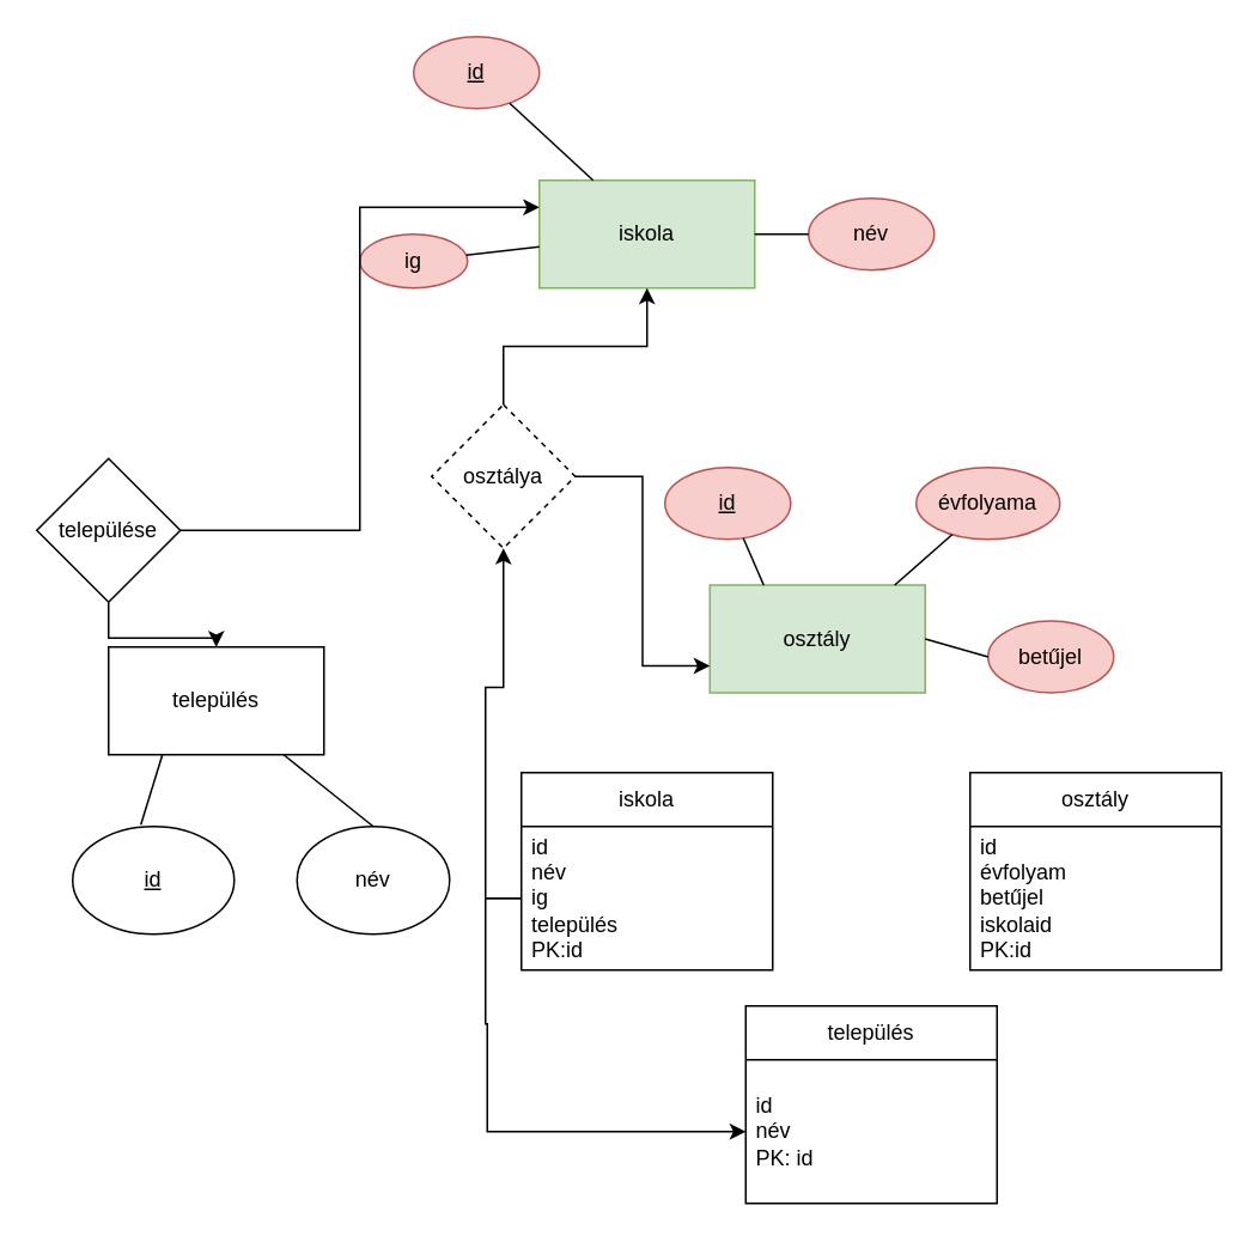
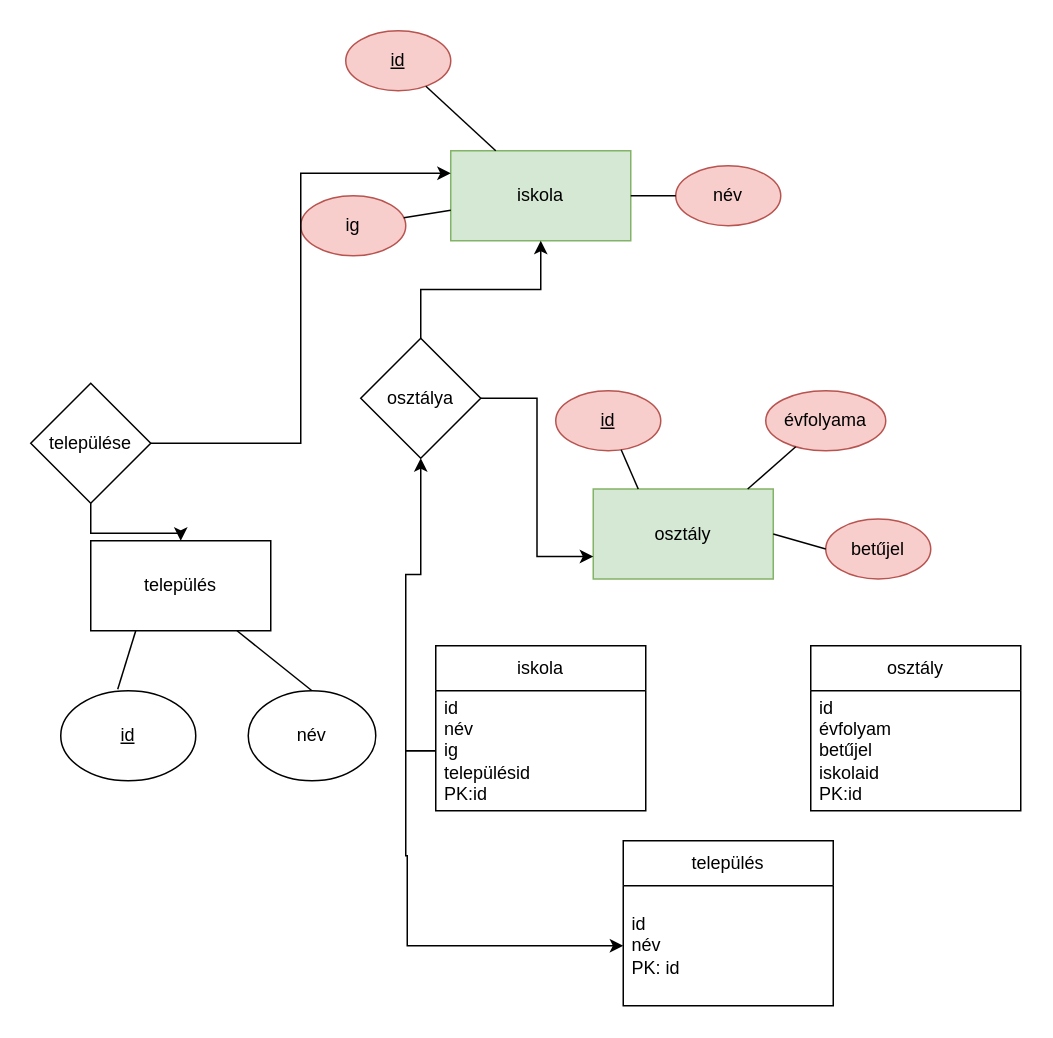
  <mxCell id="0" />
  <mxCell id="1" parent="0" />
  <mxCell id="2" value="iskola" style="rounded=0;whiteSpace=wrap;html=1;fillColor=#d5e8d4;strokeColor=#82b366;" parent="1" vertex="1"><mxGeometry x="300" y="100" width="120" height="60" as="geometry" /></mxCell>
  <mxCell id="3" value="név" style="ellipse;whiteSpace=wrap;html=1;fillColor=#f8cecc;strokeColor=#b85450;" parent="1" vertex="1"><mxGeometry x="450" y="110" width="70" height="40" as="geometry" /></mxCell>
- <mxCell id="4" value="ig" style="ellipse;whiteSpace=wrap;html=1;fillColor=#f8cecc;strokeColor=#b85450;" parent="1" vertex="1"><mxGeometry x="200" y="130" width="60" height="30" as="geometry" /></mxCell>
+ <mxCell id="4" value="ig" style="ellipse;whiteSpace=wrap;html=1;fillColor=#f8cecc;strokeColor=#b85450;" parent="1" vertex="1"><mxGeometry x="200" y="130" width="70" height="40" as="geometry" /></mxCell>
  <mxCell id="5" value="&lt;u&gt;id&lt;/u&gt;" style="ellipse;whiteSpace=wrap;html=1;fillColor=#f8cecc;strokeColor=#b85450;" parent="1" vertex="1"><mxGeometry x="230" y="20" width="70" height="40" as="geometry" /></mxCell>
  <mxCell id="6" value="" style="endArrow=none;html=1;rounded=0;" parent="1" source="2" target="4" edge="1"><mxGeometry width="50" height="50" relative="1" as="geometry"><mxPoint x="340" y="150" as="sourcePoint" /><mxPoint x="390" y="100" as="targetPoint" /></mxGeometry></mxCell>
  <mxCell id="7" value="" style="endArrow=none;html=1;rounded=0;" parent="1" target="3" edge="1"><mxGeometry width="50" height="50" relative="1" as="geometry"><mxPoint x="420" y="130" as="sourcePoint" /><mxPoint x="390" y="100" as="targetPoint" /></mxGeometry></mxCell>
  <mxCell id="8" value="" style="endArrow=none;html=1;rounded=0;entryX=0.25;entryY=0;entryDx=0;entryDy=0;" parent="1" source="5" target="2" edge="1"><mxGeometry width="50" height="50" relative="1" as="geometry"><mxPoint x="340" y="150" as="sourcePoint" /><mxPoint x="390" y="100" as="targetPoint" /></mxGeometry></mxCell>
  <mxCell id="9" value="osztály" style="rounded=0;whiteSpace=wrap;html=1;fillColor=#d5e8d4;strokeColor=#82b366;" parent="1" vertex="1"><mxGeometry x="395" y="325.5" width="120" height="60" as="geometry" /></mxCell>
  <mxCell id="10" value="betűjel" style="ellipse;whiteSpace=wrap;html=1;fillColor=#f8cecc;strokeColor=#b85450;" parent="1" vertex="1"><mxGeometry x="550" y="345.5" width="70" height="40" as="geometry" /></mxCell>
  <mxCell id="11" value="&lt;u&gt;id&lt;/u&gt;" style="ellipse;whiteSpace=wrap;html=1;fillColor=#f8cecc;strokeColor=#b85450;" parent="1" vertex="1"><mxGeometry x="370" y="260" width="70" height="40" as="geometry" /></mxCell>
  <mxCell id="12" value="évfolyama" style="ellipse;whiteSpace=wrap;html=1;fillColor=#f8cecc;strokeColor=#b85450;" parent="1" vertex="1"><mxGeometry x="510" y="260" width="80" height="40" as="geometry" /></mxCell>
  <mxCell id="13" value="" style="endArrow=none;html=1;rounded=0;exitX=0.25;exitY=0;exitDx=0;exitDy=0;" parent="1" source="9" target="11" edge="1"><mxGeometry width="50" height="50" relative="1" as="geometry"><mxPoint x="470" y="245.5" as="sourcePoint" /><mxPoint x="420" y="305.5" as="targetPoint" /></mxGeometry></mxCell>
  <mxCell id="14" value="" style="endArrow=none;html=1;rounded=0;entryX=0.858;entryY=0;entryDx=0;entryDy=0;entryPerimeter=0;" parent="1" source="12" target="9" edge="1"><mxGeometry width="50" height="50" relative="1" as="geometry"><mxPoint x="470" y="245.5" as="sourcePoint" /><mxPoint x="520" y="195.5" as="targetPoint" /></mxGeometry></mxCell>
  <mxCell id="15" value="" style="endArrow=none;html=1;rounded=0;exitX=0;exitY=0.5;exitDx=0;exitDy=0;entryX=1;entryY=0.5;entryDx=0;entryDy=0;" parent="1" source="10" target="9" edge="1"><mxGeometry width="50" height="50" relative="1" as="geometry"><mxPoint x="470" y="245.5" as="sourcePoint" /><mxPoint x="520" y="195.5" as="targetPoint" /></mxGeometry></mxCell>
  <mxCell id="16" style="edgeStyle=orthogonalEdgeStyle;rounded=0;orthogonalLoop=1;jettySize=auto;html=1;entryX=0;entryY=0.75;entryDx=0;entryDy=0;" edge="1" parent="1" source="18" target="9"><mxGeometry relative="1" as="geometry" /></mxCell>
  <mxCell id="17" style="edgeStyle=orthogonalEdgeStyle;rounded=0;orthogonalLoop=1;jettySize=auto;html=1;" edge="1" parent="1" source="18" target="2"><mxGeometry relative="1" as="geometry" /></mxCell>
- <mxCell id="18" value="osztálya" style="rhombus;whiteSpace=wrap;html=1;dashed=1;" vertex="1" parent="1"><mxGeometry x="240" y="225" width="80" height="80" as="geometry" /></mxCell>
+ <mxCell id="18" value="osztálya" style="rhombus;whiteSpace=wrap;html=1;" vertex="1" parent="1"><mxGeometry x="240" y="225" width="80" height="80" as="geometry" /></mxCell>
  <mxCell id="19" value="név" style="ellipse;whiteSpace=wrap;html=1;" vertex="1" parent="1"><mxGeometry x="165" y="460" width="85" height="60" as="geometry" /></mxCell>
  <mxCell id="20" value="település" style="rounded=0;whiteSpace=wrap;html=1;" vertex="1" parent="1"><mxGeometry x="60" y="360" width="120" height="60" as="geometry" /></mxCell>
  <mxCell id="21" value="&lt;u&gt;id&lt;/u&gt;" style="ellipse;whiteSpace=wrap;html=1;" vertex="1" parent="1"><mxGeometry x="40" y="460" width="90" height="60" as="geometry" /></mxCell>
  <mxCell id="22" value="" style="endArrow=none;html=1;rounded=0;exitX=0.422;exitY=-0.017;exitDx=0;exitDy=0;exitPerimeter=0;entryX=0.25;entryY=1;entryDx=0;entryDy=0;" edge="1" parent="1" source="21" target="20"><mxGeometry width="50" height="50" relative="1" as="geometry"><mxPoint x="340" y="310" as="sourcePoint" /><mxPoint x="390" y="260" as="targetPoint" /></mxGeometry></mxCell>
  <mxCell id="23" value="" style="endArrow=none;html=1;rounded=0;exitX=0.5;exitY=0;exitDx=0;exitDy=0;" edge="1" parent="1" source="19" target="20"><mxGeometry width="50" height="50" relative="1" as="geometry"><mxPoint x="340" y="310" as="sourcePoint" /><mxPoint x="390" y="260" as="targetPoint" /></mxGeometry></mxCell>
  <mxCell id="24" style="edgeStyle=orthogonalEdgeStyle;rounded=0;orthogonalLoop=1;jettySize=auto;html=1;entryX=0;entryY=0.25;entryDx=0;entryDy=0;" edge="1" parent="1" source="26" target="2"><mxGeometry relative="1" as="geometry" /></mxCell>
  <mxCell id="25" style="edgeStyle=orthogonalEdgeStyle;rounded=0;orthogonalLoop=1;jettySize=auto;html=1;" edge="1" parent="1" source="26" target="20"><mxGeometry relative="1" as="geometry" /></mxCell>
  <mxCell id="26" value="települése&lt;br&gt;" style="rhombus;whiteSpace=wrap;html=1;" vertex="1" parent="1"><mxGeometry x="20" y="255" width="80" height="80" as="geometry" /></mxCell>
  <mxCell id="27" value="iskola" style="swimlane;fontStyle=0;childLayout=stackLayout;horizontal=1;startSize=30;horizontalStack=0;resizeParent=1;resizeParentMax=0;resizeLast=0;collapsible=1;marginBottom=0;whiteSpace=wrap;html=1;" vertex="1" parent="1"><mxGeometry x="290" y="430" width="140" height="110" as="geometry" /></mxCell>
- <mxCell id="28" value="id&lt;span style=&quot;white-space: pre;&quot;&gt;&#09;&lt;/span&gt;&lt;br&gt;név&lt;br&gt;ig&lt;br&gt;település&lt;br&gt;PK:id" style="text;strokeColor=none;fillColor=none;align=left;verticalAlign=middle;spacingLeft=4;spacingRight=4;overflow=hidden;points=[[0,0.5],[1,0.5]];portConstraint=eastwest;rotatable=0;whiteSpace=wrap;html=1;" vertex="1" parent="27"><mxGeometry y="30" width="140" height="80" as="geometry" /></mxCell>
+ <mxCell id="28" value="id&lt;span style=&quot;white-space: pre;&quot;&gt;&#09;&lt;/span&gt;&lt;br&gt;név&lt;br&gt;ig&lt;br&gt;településid&lt;br&gt;PK:id" style="text;strokeColor=none;fillColor=none;align=left;verticalAlign=middle;spacingLeft=4;spacingRight=4;overflow=hidden;points=[[0,0.5],[1,0.5]];portConstraint=eastwest;rotatable=0;whiteSpace=wrap;html=1;" vertex="1" parent="27"><mxGeometry y="30" width="140" height="80" as="geometry" /></mxCell>
  <mxCell id="29" value="osztály" style="swimlane;fontStyle=0;childLayout=stackLayout;horizontal=1;startSize=30;horizontalStack=0;resizeParent=1;resizeParentMax=0;resizeLast=0;collapsible=1;marginBottom=0;whiteSpace=wrap;html=1;" vertex="1" parent="1"><mxGeometry x="540" y="430" width="140" height="110" as="geometry" /></mxCell>
  <mxCell id="30" value="id&lt;br&gt;évfolyam&lt;br&gt;betűjel&lt;br&gt;iskolaid&lt;br&gt;PK:id" style="text;strokeColor=none;fillColor=none;align=left;verticalAlign=middle;spacingLeft=4;spacingRight=4;overflow=hidden;points=[[0,0.5],[1,0.5]];portConstraint=eastwest;rotatable=0;whiteSpace=wrap;html=1;" vertex="1" parent="29"><mxGeometry y="30" width="140" height="80" as="geometry" /></mxCell>
  <mxCell id="31" value="település" style="swimlane;fontStyle=0;childLayout=stackLayout;horizontal=1;startSize=30;horizontalStack=0;resizeParent=1;resizeParentMax=0;resizeLast=0;collapsible=1;marginBottom=0;whiteSpace=wrap;html=1;" vertex="1" parent="1"><mxGeometry x="415" y="560" width="140" height="110" as="geometry" /></mxCell>
  <mxCell id="32" value="id&lt;br&gt;név&lt;br&gt;PK: id" style="text;strokeColor=none;fillColor=none;align=left;verticalAlign=middle;spacingLeft=4;spacingRight=4;overflow=hidden;points=[[0,0.5],[1,0.5]];portConstraint=eastwest;rotatable=0;whiteSpace=wrap;html=1;" vertex="1" parent="31"><mxGeometry y="30" width="140" height="80" as="geometry" /></mxCell>
  <mxCell id="33" style="edgeStyle=orthogonalEdgeStyle;rounded=0;orthogonalLoop=1;jettySize=auto;html=1;" edge="1" parent="1" source="28" target="18"><mxGeometry relative="1" as="geometry" /></mxCell>
  <mxCell id="34" style="edgeStyle=orthogonalEdgeStyle;rounded=0;orthogonalLoop=1;jettySize=auto;html=1;" edge="1" parent="1" source="28" target="32"><mxGeometry relative="1" as="geometry"><mxPoint x="270" y="600" as="targetPoint" /><Array as="points"><mxPoint x="270" y="500" /><mxPoint x="270" y="570" /><mxPoint x="271" y="570" /><mxPoint x="271" y="630" /></Array></mxGeometry></mxCell>
